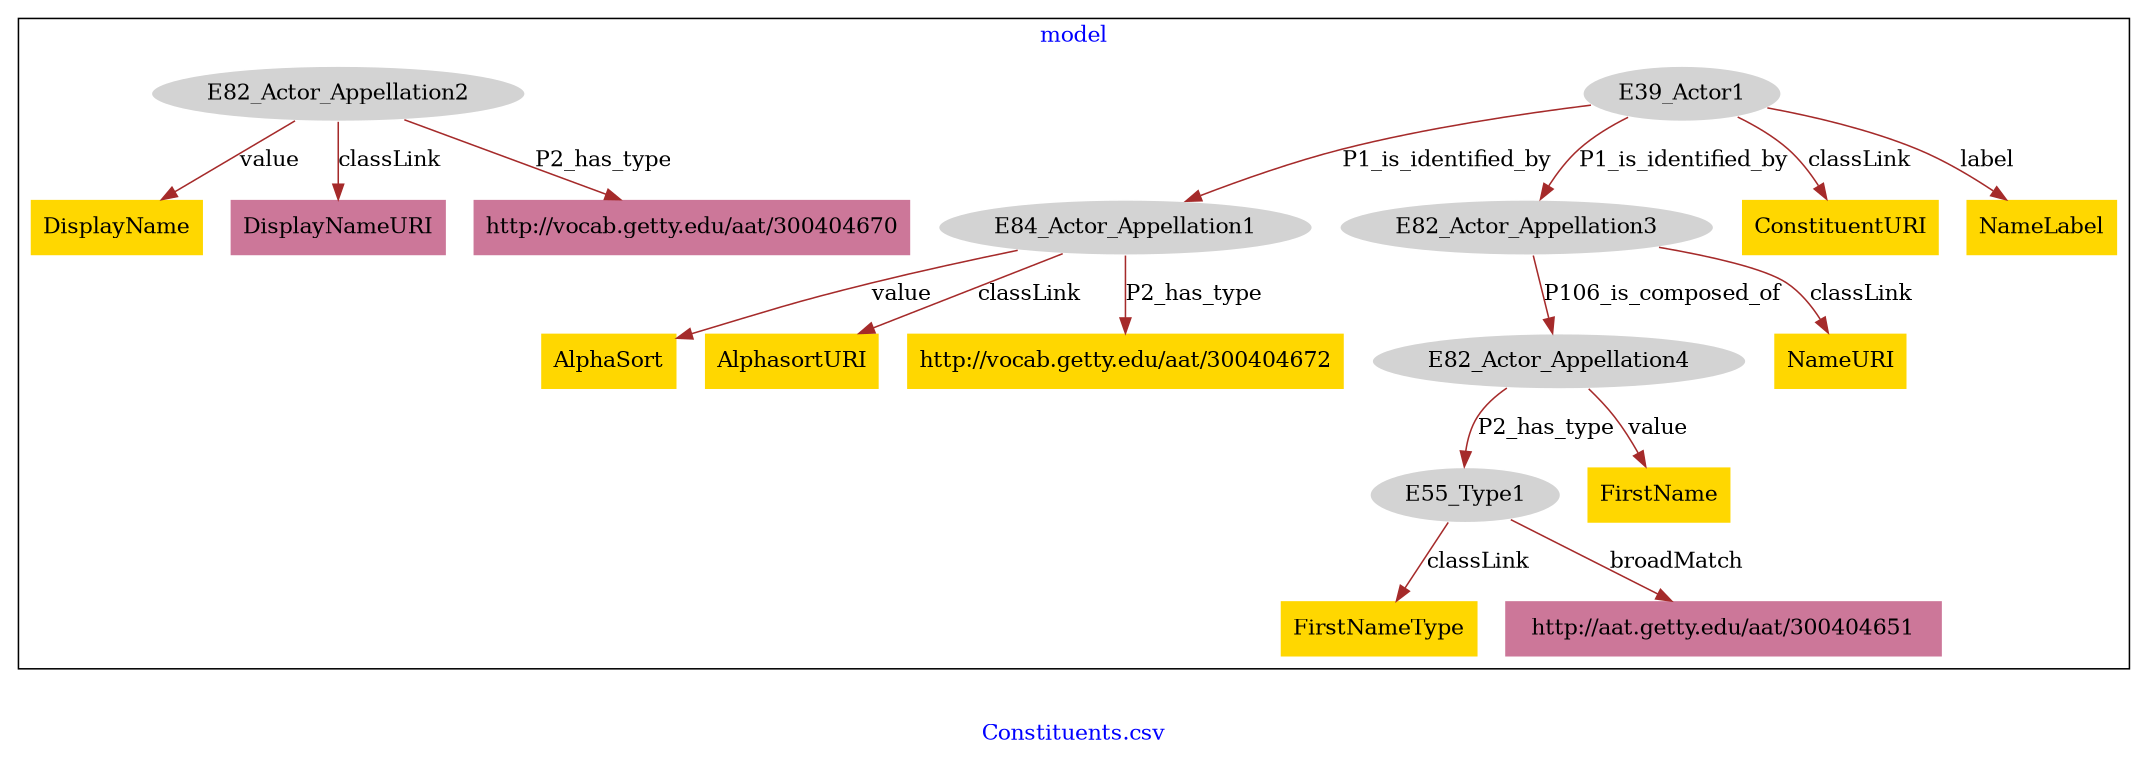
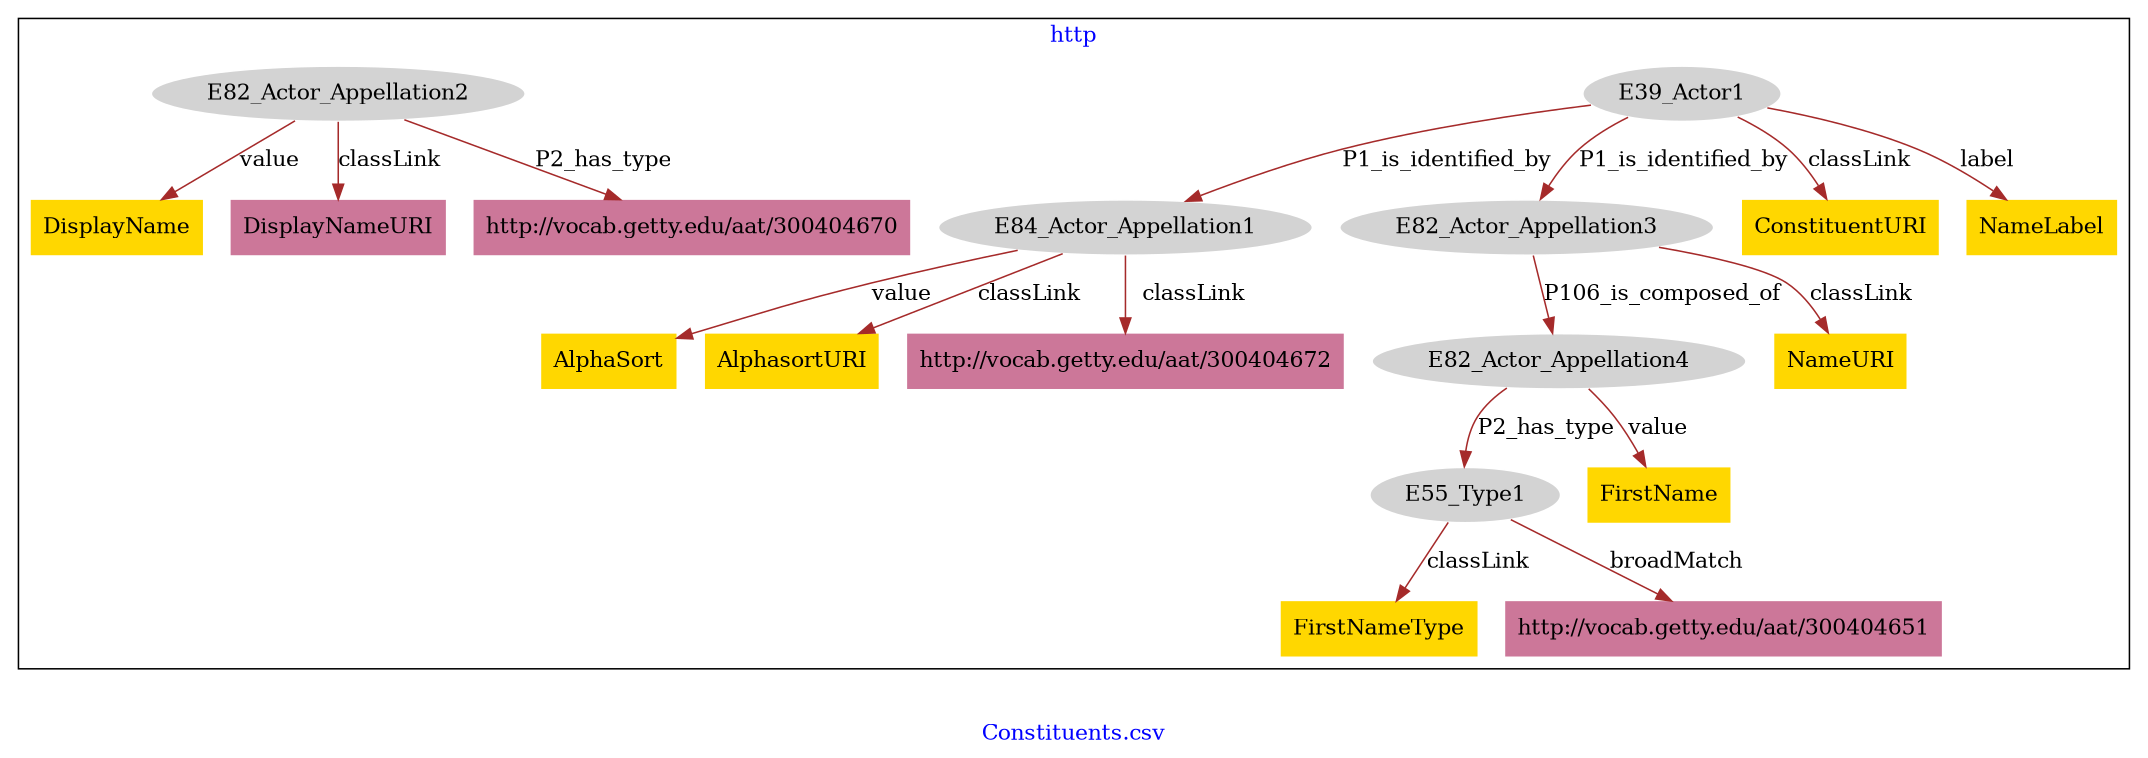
  digraph {
    fontcolor=blue
    label="Constituents.csv"
    remincross=true
    node [fillcolor=gold style=filled shape=plaintext]
    edge [color=brown fontcolor=black]
    n1 [color=white fillcolor=lightgray label=E39_Actor1 shape=""]
    n2 [color=white fillcolor=lightgray label=E84_Actor_Appellation1 shape=""]
    n3 [color=white fillcolor=lightgray label=E82_Actor_Appellation2 shape=""]
    n4 [color=white fillcolor=lightgray label=E82_Actor_Appellation3 shape=""]
    n5 [color=white fillcolor=lightgray label=E82_Actor_Appellation4 shape=""]
    n6 [color=white fillcolor=lightgray label=E55_Type1 shape=""]
    n7 [label=ConstituentURI]
    n8 [label=AlphaSort]
    n9 [label=NameURI]
    n10 [label=FirstNameType]
    n11 [label=NameLabel]
    n12 [label=DisplayName]
    n13 [fillcolor="#CC7799" label=DisplayNameURI]
    n14 [label=AlphasortURI]
    n15 [label=FirstName]
-   n16 [label="http://vocab.getty.edu/aat/300404672"]
-   n17 [fillcolor="#CC7799" label="http://aat.getty.edu/aat/300404651"]
+   n16 [fillcolor="#CC7799" label="http://vocab.getty.edu/aat/300404672"]
+   n17 [fillcolor="#CC7799" label="http://vocab.getty.edu/aat/300404651"]
    n18 [fillcolor="#CC7799" label="http://vocab.getty.edu/aat/300404670"]
    subgraph cluster_1 {
-     label=model
+     label=http
      n1
      n2
      n3
      n4
      n5
      n6
      n7
      n8
      n9
      n10
      n11
      n12
      n13
      n14
      n15
      n16
      n17
      n18
    }
    n1 -> n2 [label=P1_is_identified_by]
    n1 -> n4 [label=P1_is_identified_by]
    n1 -> n7 [label=classLink]
    n1 -> n11 [label=label]
    n2 -> n8 [label=value]
    n2 -> n14 [label=classLink]
-   n2 -> n16 [label=P2_has_type]
+   n2 -> n16 [label=classLink]
    n3 -> n12 [label=value]
    n3 -> n13 [label=classLink]
    n3 -> n18 [label=P2_has_type]
    n4 -> n5 [label=P106_is_composed_of]
    n4 -> n9 [label=classLink]
    n5 -> n6 [label=P2_has_type]
    n5 -> n15 [label=value]
    n6 -> n10 [label=classLink]
    n6 -> n17 [label=broadMatch]
  }
